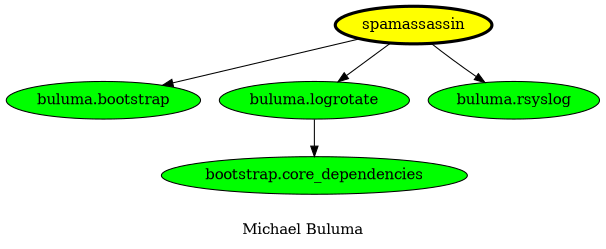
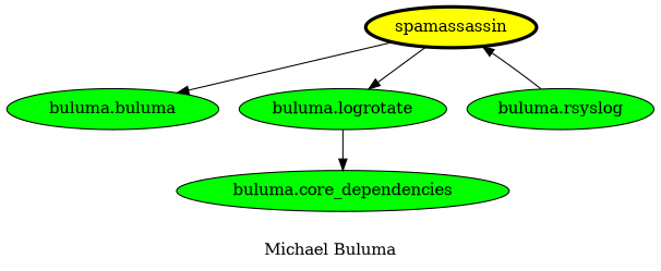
  digraph {
    label="Michael Buluma"
    node [fillcolor=green style=filled]
    spamassassin [fillcolor=yellow penwidth=3]
-   "buluma.bootstrap"
+   "buluma.bootstrap" [label="buluma.buluma"]
    "buluma.logrotate"
    "buluma.rsyslog"
-   "buluma.core_dependencies" [label="bootstrap.core_dependencies"]
+   "buluma.core_dependencies"
    spamassassin -> "buluma.bootstrap"
    spamassassin -> "buluma.logrotate"
-   spamassassin -> "buluma.rsyslog"
+   "buluma.rsyslog" -> spamassassin
    "buluma.logrotate" -> "buluma.core_dependencies"
  }
